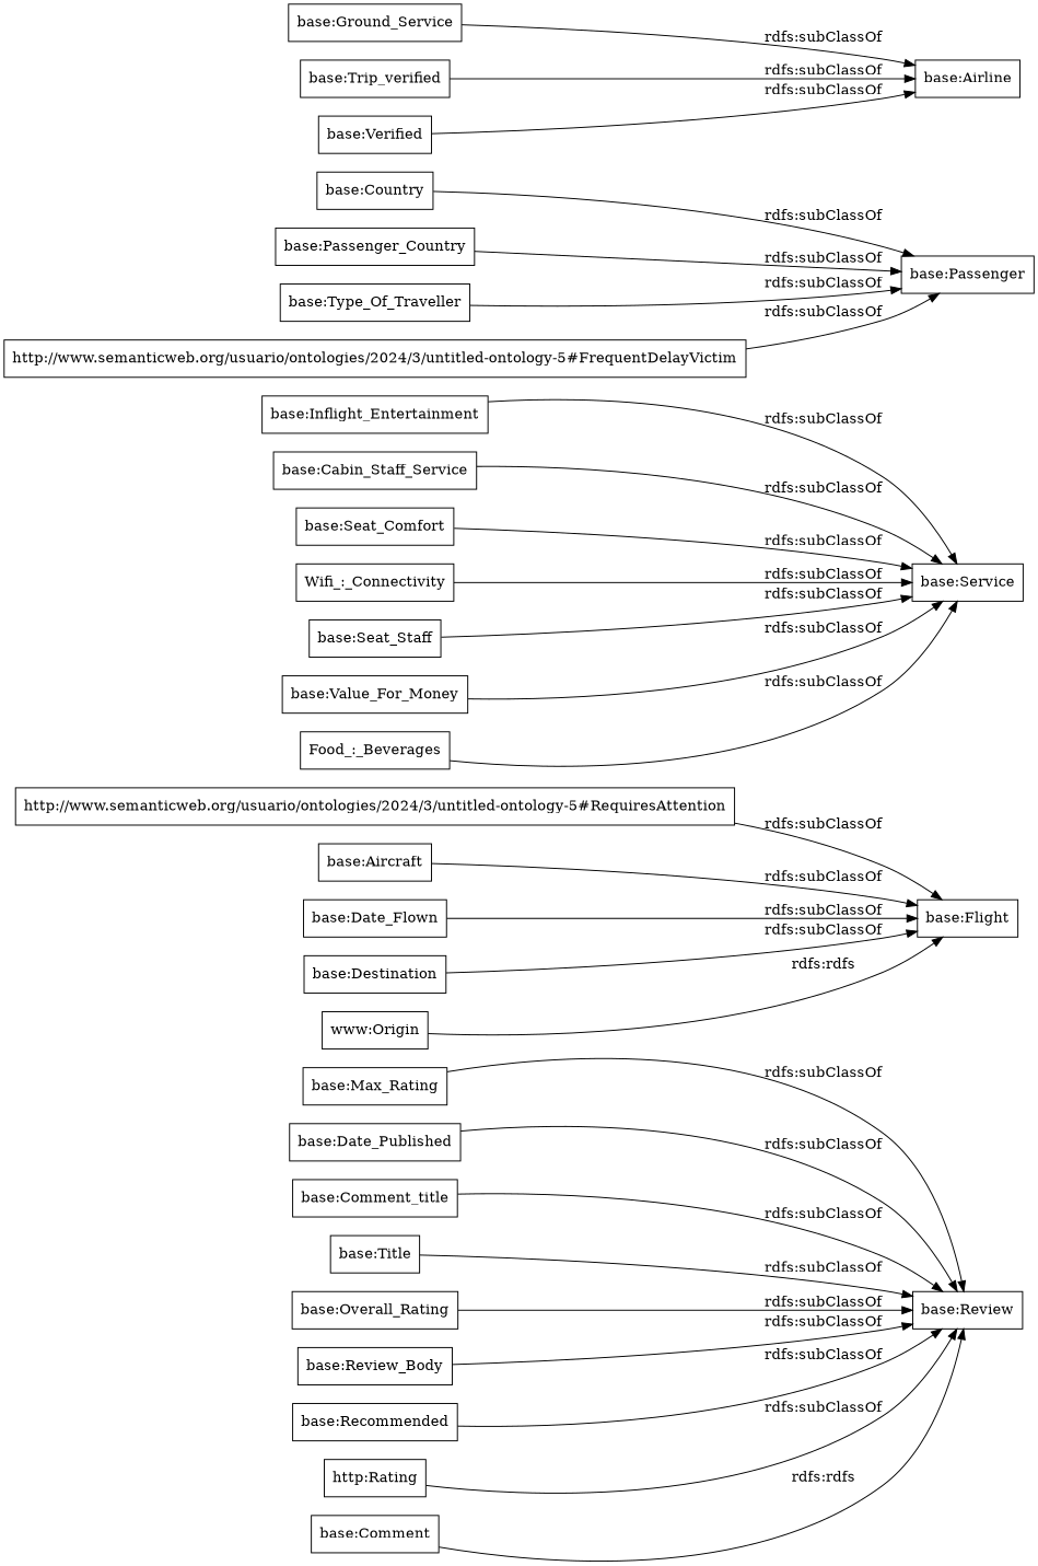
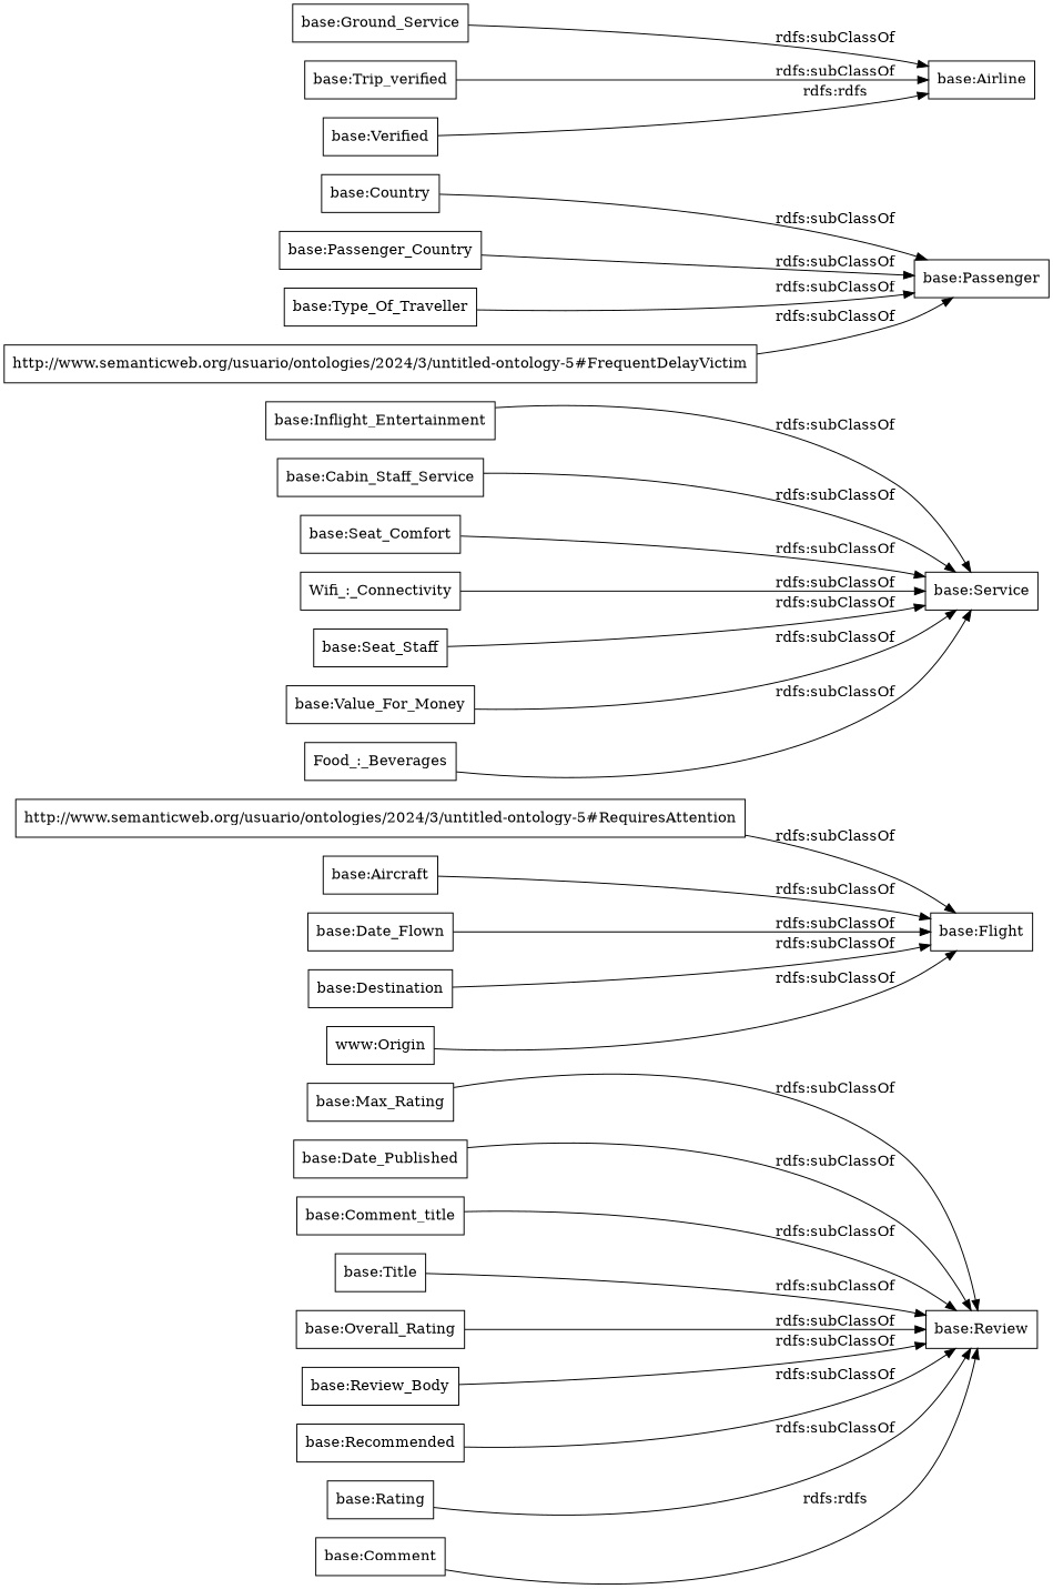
  digraph {
    rankdir=LR
    node [color=black shape=rectangle]
    "base:Max_Rating"
    "base:Review"
    "http://www.semanticweb.org/usuario/ontologies/2024/3/untitled-ontology-5#RequiresAttention"
    "base:Flight"
    "base:Aircraft"
    "base:Inflight_Entertainment"
    "base:Service"
    "base:Date_Published"
    "base:Comment_title"
    "base:Date_Flown"
    "base:Cabin_Staff_Service"
    "base:Country"
    "base:Passenger"
    "base:Title"
    "base:Ground_Service"
    "base:Airline"
    "base:Seat_Comfort"
    "Wifi_:_Connectivity"
    "base:Passenger_Country"
    "base:Type_Of_Traveller"
    "base:Overall_Rating"
    "http://www.semanticweb.org/usuario/ontologies/2024/3/untitled-ontology-5#FrequentDelayVictim"
    "base:Destination"
    n24 [label="base:Seat_Staff"]
    "base:Value_For_Money"
    "base:Review_Body"
    n27 [label="www:Origin"]
    "base:Recommended"
-   "base:Rating" [label="http:Rating"]
+   "base:Rating"
    "base:Trip_verified"
    "base:Comment"
    "base:Verified"
    "Food_:_Beverages"
    "base:Max_Rating" -> "base:Review" [label="rdfs:subClassOf"]
    "http://www.semanticweb.org/usuario/ontologies/2024/3/untitled-ontology-5#RequiresAttention" -> "base:Flight" [label="rdfs:subClassOf"]
    "base:Aircraft" -> "base:Flight" [label="rdfs:subClassOf"]
    "base:Inflight_Entertainment" -> "base:Service" [label="rdfs:subClassOf"]
    "base:Date_Published" -> "base:Review" [label="rdfs:subClassOf"]
    "base:Comment_title" -> "base:Review" [label="rdfs:subClassOf"]
    "base:Date_Flown" -> "base:Flight" [label="rdfs:subClassOf"]
    "base:Cabin_Staff_Service" -> "base:Service" [label="rdfs:subClassOf"]
    "base:Country" -> "base:Passenger" [label="rdfs:subClassOf"]
    "base:Title" -> "base:Review" [label="rdfs:subClassOf"]
    "base:Ground_Service" -> "base:Airline" [label="rdfs:subClassOf"]
    "base:Seat_Comfort" -> "base:Service" [label="rdfs:subClassOf"]
    "Wifi_:_Connectivity" -> "base:Service" [label="rdfs:subClassOf"]
    "base:Passenger_Country" -> "base:Passenger" [label="rdfs:subClassOf"]
    "base:Type_Of_Traveller" -> "base:Passenger" [label="rdfs:subClassOf"]
    "base:Overall_Rating" -> "base:Review" [label="rdfs:subClassOf"]
    "http://www.semanticweb.org/usuario/ontologies/2024/3/untitled-ontology-5#FrequentDelayVictim" -> "base:Passenger" [label="rdfs:subClassOf"]
    "base:Destination" -> "base:Flight" [label="rdfs:subClassOf"]
    n24 -> "base:Service" [label="rdfs:subClassOf"]
    "base:Value_For_Money" -> "base:Service" [label="rdfs:subClassOf"]
    "base:Review_Body" -> "base:Review" [label="rdfs:subClassOf"]
-   n27 -> "base:Flight" [label="rdfs:rdfs"]
+   n27 -> "base:Flight" [label="rdfs:subClassOf"]
    "base:Recommended" -> "base:Review" [label="rdfs:subClassOf"]
    "base:Rating" -> "base:Review" [label="rdfs:subClassOf"]
    "base:Trip_verified" -> "base:Airline" [label="rdfs:subClassOf"]
    "base:Comment" -> "base:Review" [label="rdfs:rdfs"]
-   "base:Verified" -> "base:Airline" [label="rdfs:subClassOf"]
+   "base:Verified" -> "base:Airline" [label="rdfs:rdfs"]
    "Food_:_Beverages" -> "base:Service" [label="rdfs:subClassOf"]
  }
